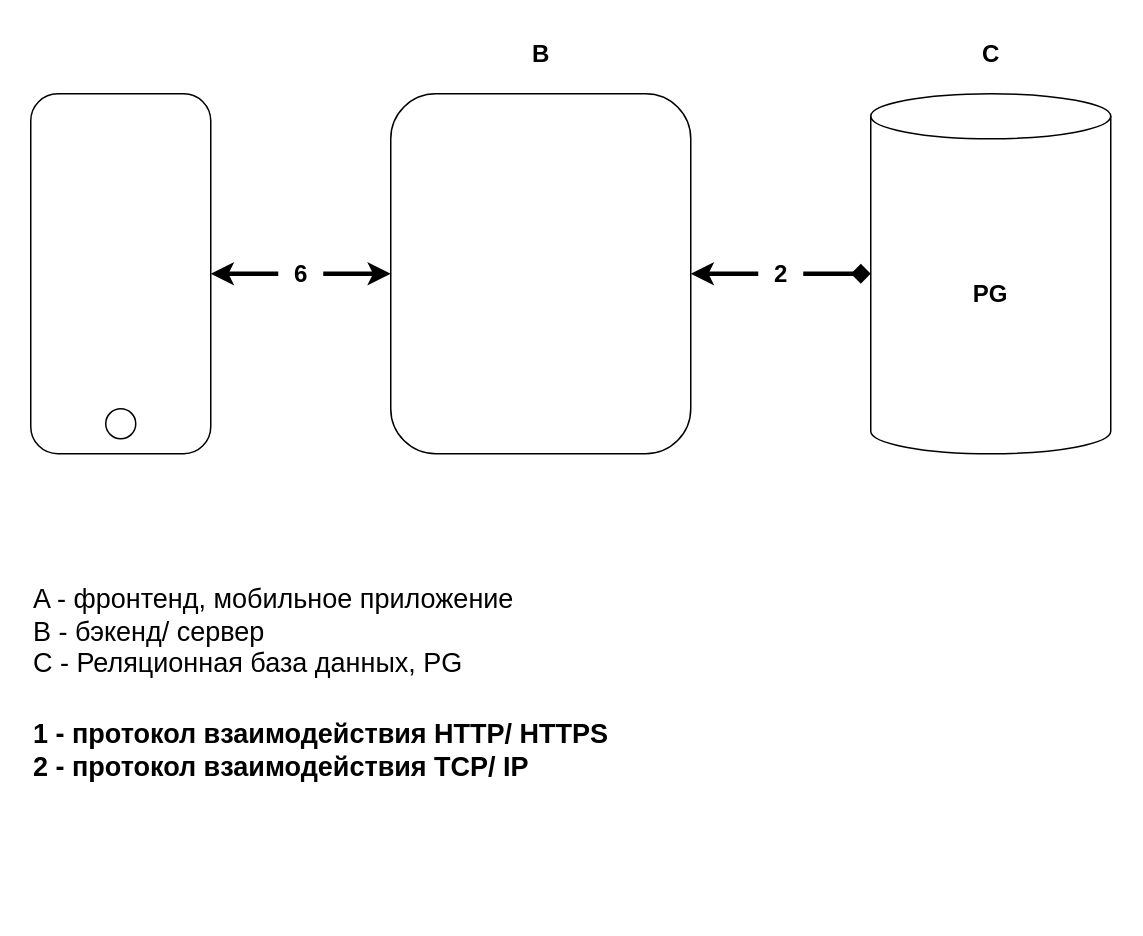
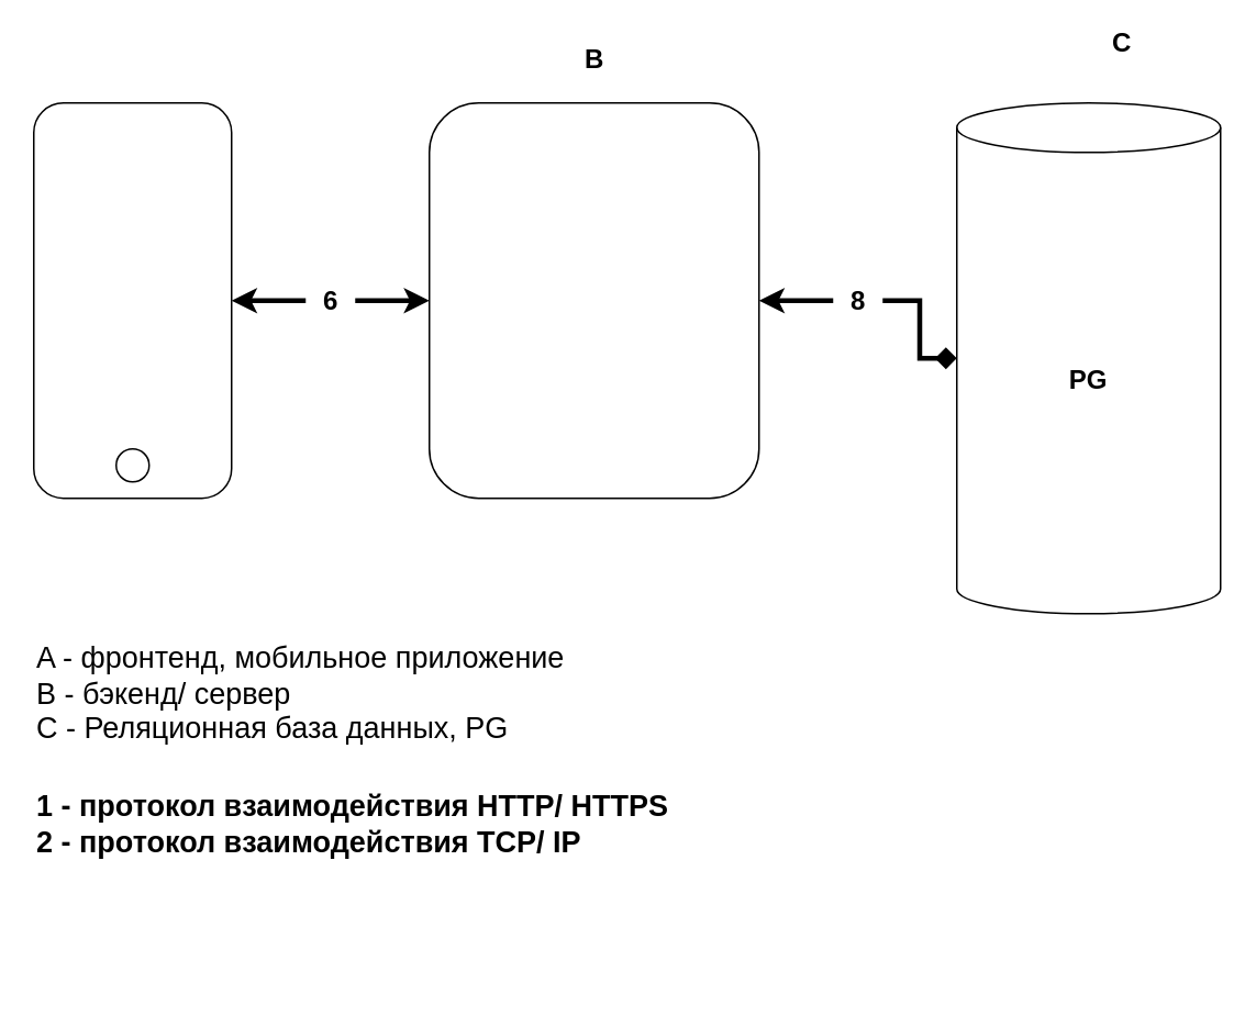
  <mxCell id="0" />
  <mxCell id="1" parent="0" />
  <mxCell id="2" value="" style="rounded=1;whiteSpace=wrap;html=1;direction=south;" parent="1" vertex="1"><mxGeometry x="20" y="62" width="120" height="240" as="geometry" /></mxCell>
  <mxCell id="3" value="" style="rounded=1;whiteSpace=wrap;html=1;direction=south;" parent="1" vertex="1"><mxGeometry x="260" y="62" width="200" height="240" as="geometry" /></mxCell>
- <mxCell id="4" value="&lt;b&gt;&lt;font style=&quot;font-size: 16px;&quot;&gt;PG&lt;/font&gt;&lt;/b&gt;" style="shape=cylinder3;whiteSpace=wrap;html=1;boundedLbl=1;backgroundOutline=1;size=15;" parent="1" vertex="1"><mxGeometry x="580" y="62" width="160" height="240" as="geometry" /></mxCell>
+ <mxCell id="4" value="&lt;b&gt;&lt;font style=&quot;font-size: 16px;&quot;&gt;PG&lt;/font&gt;&lt;/b&gt;" style="shape=cylinder3;whiteSpace=wrap;html=1;boundedLbl=1;backgroundOutline=1;size=15;" parent="1" vertex="1"><mxGeometry x="580" y="62" width="160" height="310" as="geometry" /></mxCell>
  <mxCell id="5" value="&lt;b&gt;&lt;font style=&quot;font-size: 16px;&quot;&gt;B&lt;/font&gt;&lt;/b&gt;&lt;span style=&quot;color: rgba(0, 0, 0, 0); font-family: monospace; font-size: 0px; text-align: start;&quot;&gt;%3CmxGraphModel%3E%3Croot%3E%3CmxCell%20id%3D%220%22%2F%3E%3CmxCell%20id%3D%221%22%20parent%3D%220%22%2F%3E%3CmxCell%20id%3D%222%22%20value%3D%22%26lt%3Bb%26gt%3B%26lt%3Bfont%20style%3D%26quot%3Bfont-size%3A%2016px%3B%26quot%3B%26gt%3BA%26lt%3B%2Ffont%26gt%3B%26lt%3B%2Fb%26gt%3B%22%20style%3D%22text%3Bhtml%3D1%3Balign%3Dcenter%3BverticalAlign%3Dmiddle%3Bresizable%3D0%3Bpoints%3D%5B%5D%3Bautosize%3D1%3BstrokeColor%3Dnone%3BfillColor%3Dnone%3B%22%20vertex%3D%221%22%20parent%3D%221%22%3E%3CmxGeometry%20x%3D%2280%22%20y%3D%2238%22%20width%3D%2240%22%20height%3D%2230%22%20as%3D%22geometry%22%2F%3E%3C%2FmxCell%3E%3C%2Froot%3E%3C%2FmxGraphModel%3E&lt;/span&gt;" style="text;html=1;align=center;verticalAlign=middle;resizable=0;points=[];autosize=1;strokeColor=none;fillColor=none;" parent="1" vertex="1"><mxGeometry x="340" y="20" width="40" height="30" as="geometry" /></mxCell>
- <mxCell id="6" value="&lt;b&gt;&lt;font style=&quot;font-size: 16px;&quot;&gt;C&lt;/font&gt;&lt;/b&gt;" style="text;html=1;align=center;verticalAlign=middle;resizable=0;points=[];autosize=1;strokeColor=none;fillColor=none;" parent="1" vertex="1"><mxGeometry x="640" y="20" width="40" height="30" as="geometry" /></mxCell>
+ <mxCell id="6" value="&lt;b&gt;&lt;font style=&quot;font-size: 16px;&quot;&gt;C&lt;/font&gt;&lt;/b&gt;" style="text;html=1;align=center;verticalAlign=middle;resizable=0;points=[];autosize=1;strokeColor=none;fillColor=none;" parent="1" vertex="1"><mxGeometry x="660" y="10" width="40" height="30" as="geometry" /></mxCell>
  <mxCell id="7" value="" style="ellipse;whiteSpace=wrap;html=1;aspect=fixed;" parent="1" vertex="1"><mxGeometry x="70" y="272" width="20" height="20" as="geometry" /></mxCell>
  <mxCell id="8" value="" style="edgeStyle=orthogonalEdgeStyle;rounded=0;orthogonalLoop=1;jettySize=auto;html=1;strokeWidth=3;" parent="1" source="10" target="3" edge="1"><mxGeometry relative="1" as="geometry" /></mxCell>
  <mxCell id="9" value="" style="edgeStyle=orthogonalEdgeStyle;rounded=0;orthogonalLoop=1;jettySize=auto;html=1;strokeWidth=3;" parent="1" source="10" target="2" edge="1"><mxGeometry relative="1" as="geometry" /></mxCell>
  <mxCell id="10" value="&lt;b style=&quot;&quot;&gt;&lt;font style=&quot;font-size: 16px;&quot;&gt;6&lt;/font&gt;&lt;/b&gt;" style="text;html=1;align=center;verticalAlign=middle;resizable=0;points=[];autosize=1;strokeColor=none;fillColor=none;strokeWidth=1;fontSize=16;" parent="1" vertex="1"><mxGeometry x="185" y="167" width="30" height="30" as="geometry" /></mxCell>
  <mxCell id="11" value="" style="edgeStyle=orthogonalEdgeStyle;rounded=0;orthogonalLoop=1;jettySize=auto;html=1;strokeWidth=3;" parent="1" source="13" target="3" edge="1"><mxGeometry relative="1" as="geometry" /></mxCell>
  <mxCell id="12" value="" style="edgeStyle=orthogonalEdgeStyle;rounded=0;orthogonalLoop=1;jettySize=auto;html=1;strokeWidth=3;endArrow=diamond;" parent="1" source="13" target="4" edge="1"><mxGeometry relative="1" as="geometry" /></mxCell>
- <mxCell id="13" value="&lt;b style=&quot;font-size: 16px;&quot;&gt;&lt;font style=&quot;font-size: 16px;&quot;&gt;2&lt;/font&gt;&lt;/b&gt;" style="text;html=1;align=center;verticalAlign=middle;resizable=0;points=[];autosize=1;strokeColor=none;fillColor=none;fontSize=16;" parent="1" vertex="1"><mxGeometry x="505" y="167" width="30" height="30" as="geometry" /></mxCell>
+ <mxCell id="13" value="&lt;b style=&quot;font-size: 16px;&quot;&gt;&lt;font style=&quot;font-size: 16px;&quot;&gt;8&lt;/font&gt;&lt;/b&gt;" style="text;html=1;align=center;verticalAlign=middle;resizable=0;points=[];autosize=1;strokeColor=none;fillColor=none;fontSize=16;" parent="1" vertex="1"><mxGeometry x="505" y="167" width="30" height="30" as="geometry" /></mxCell>
  <mxCell id="14" value="A - фронтенд, мобильное приложение&#10;B - бэкенд/ сервер&#10;C - Реляционная база данных, PG&#10;" style="text;whiteSpace=wrap;fontSize=18;" vertex="1" parent="1"><mxGeometry x="20" y="382" width="680" height="110" as="geometry" /></mxCell>
  <mxCell id="15" value="1 - протокол взаимодействия HTTP/ HTTPS&#10;2 - протокол взаимодействия TCP/ IP" style="text;whiteSpace=wrap;fontSize=18;fontStyle=1" vertex="1" parent="1"><mxGeometry x="20" y="472" width="680" height="130" as="geometry" /></mxCell>
